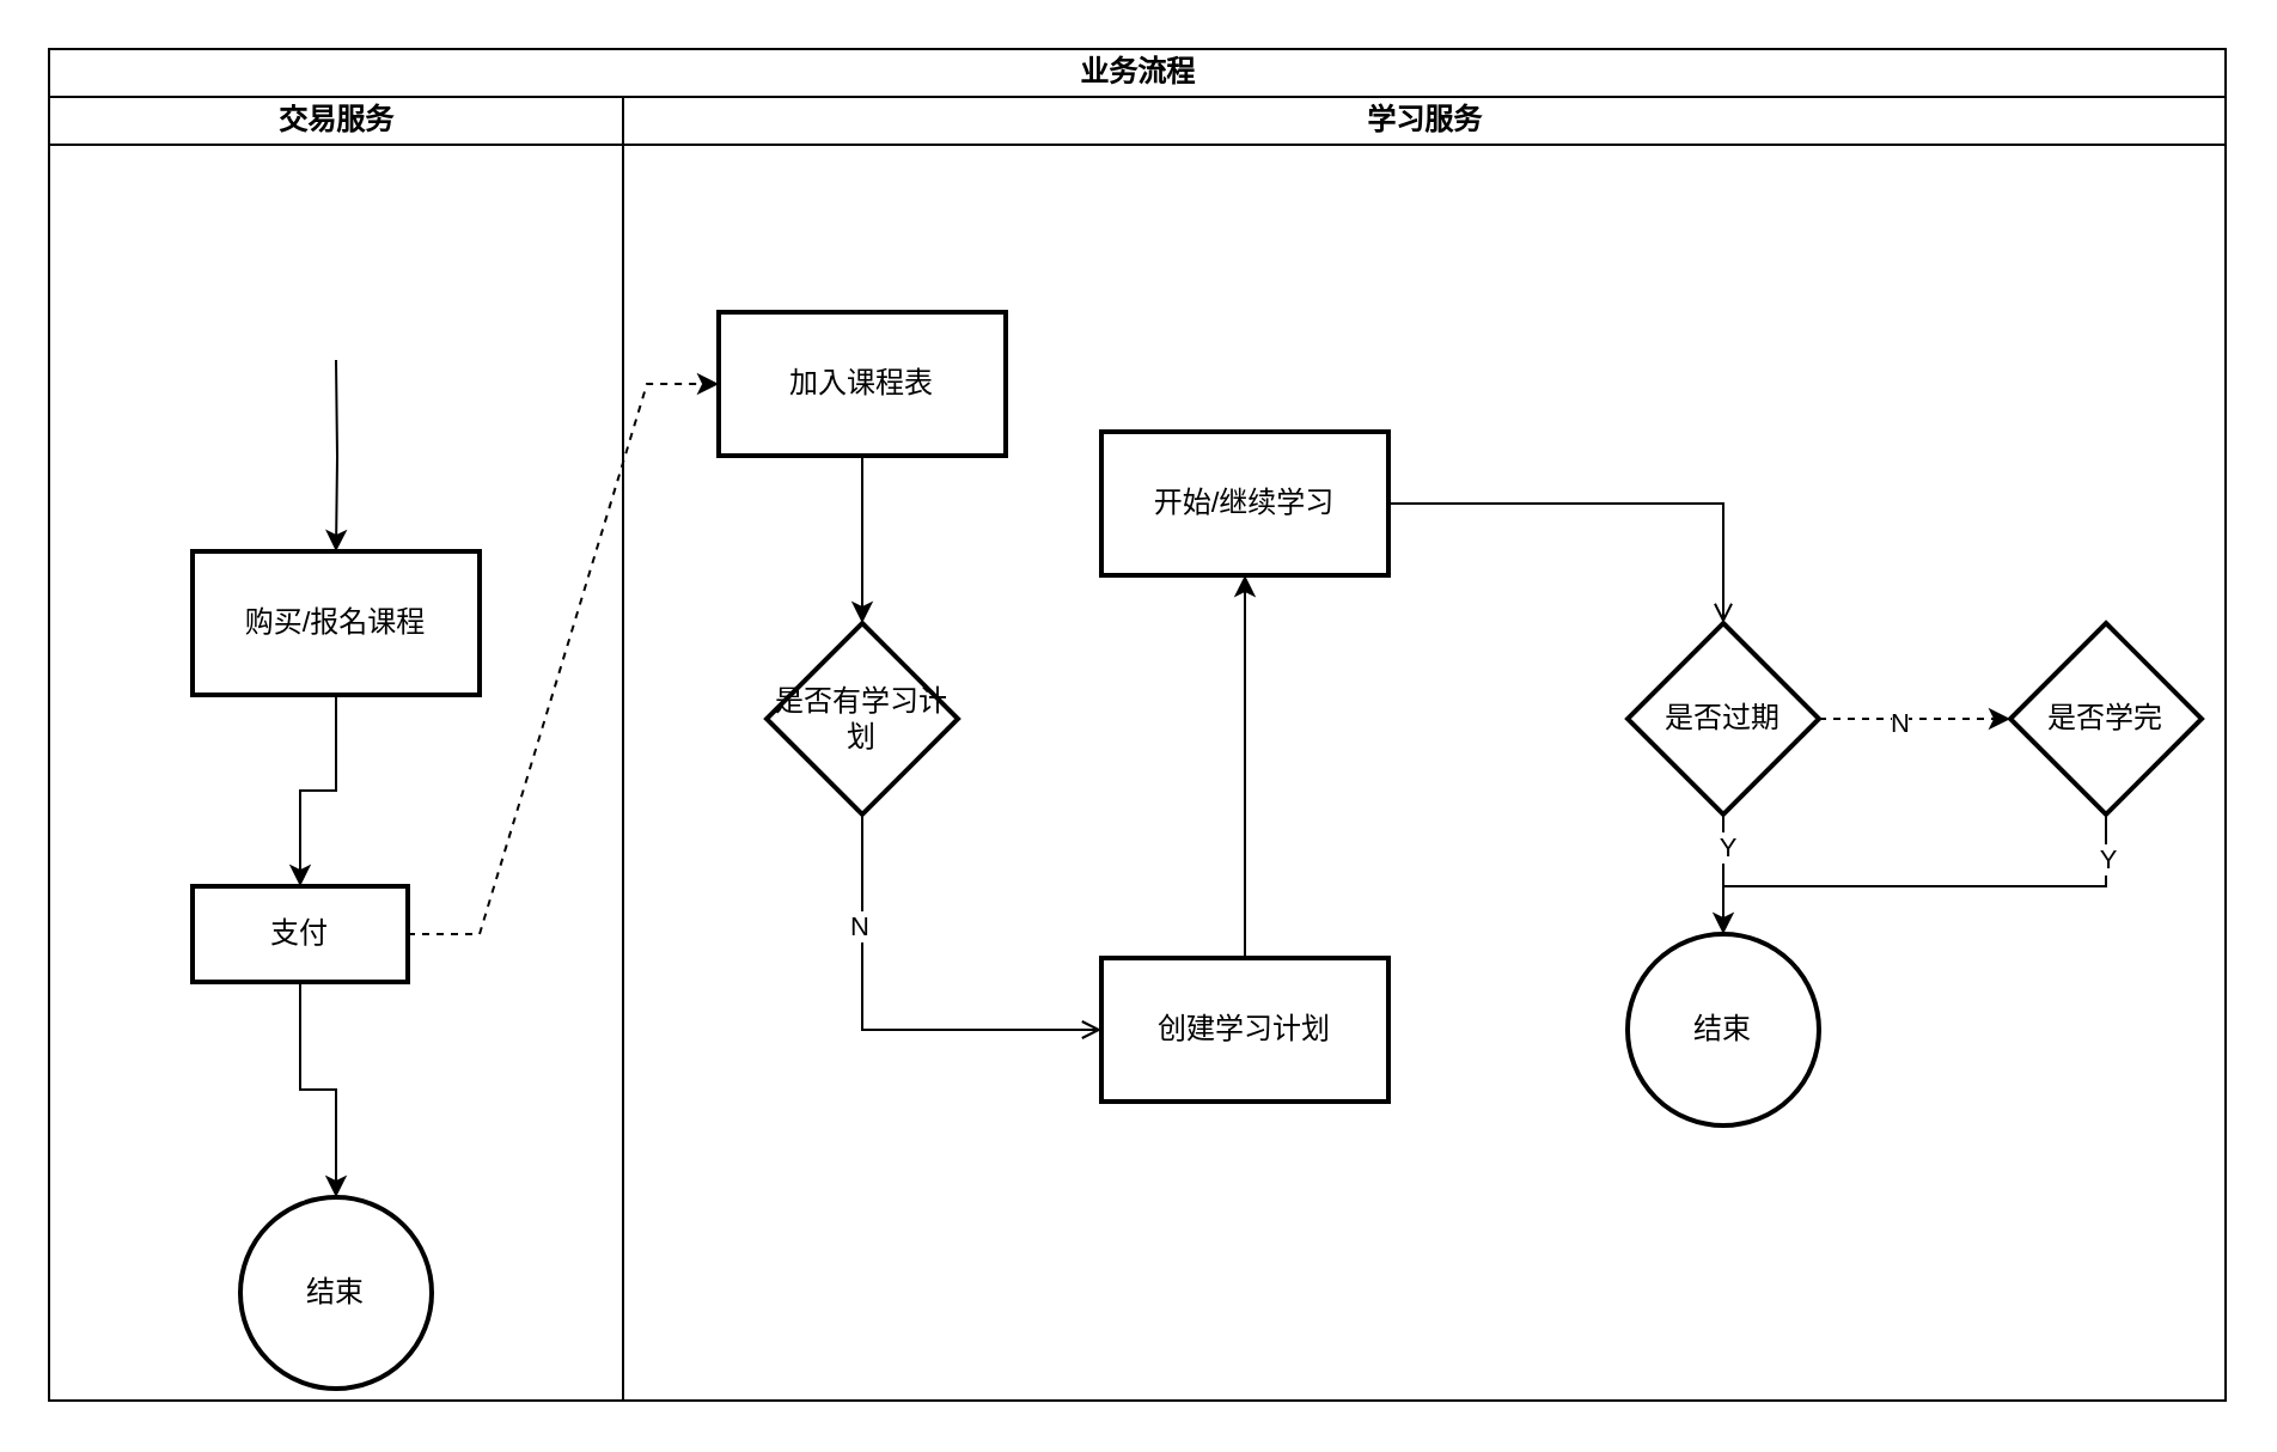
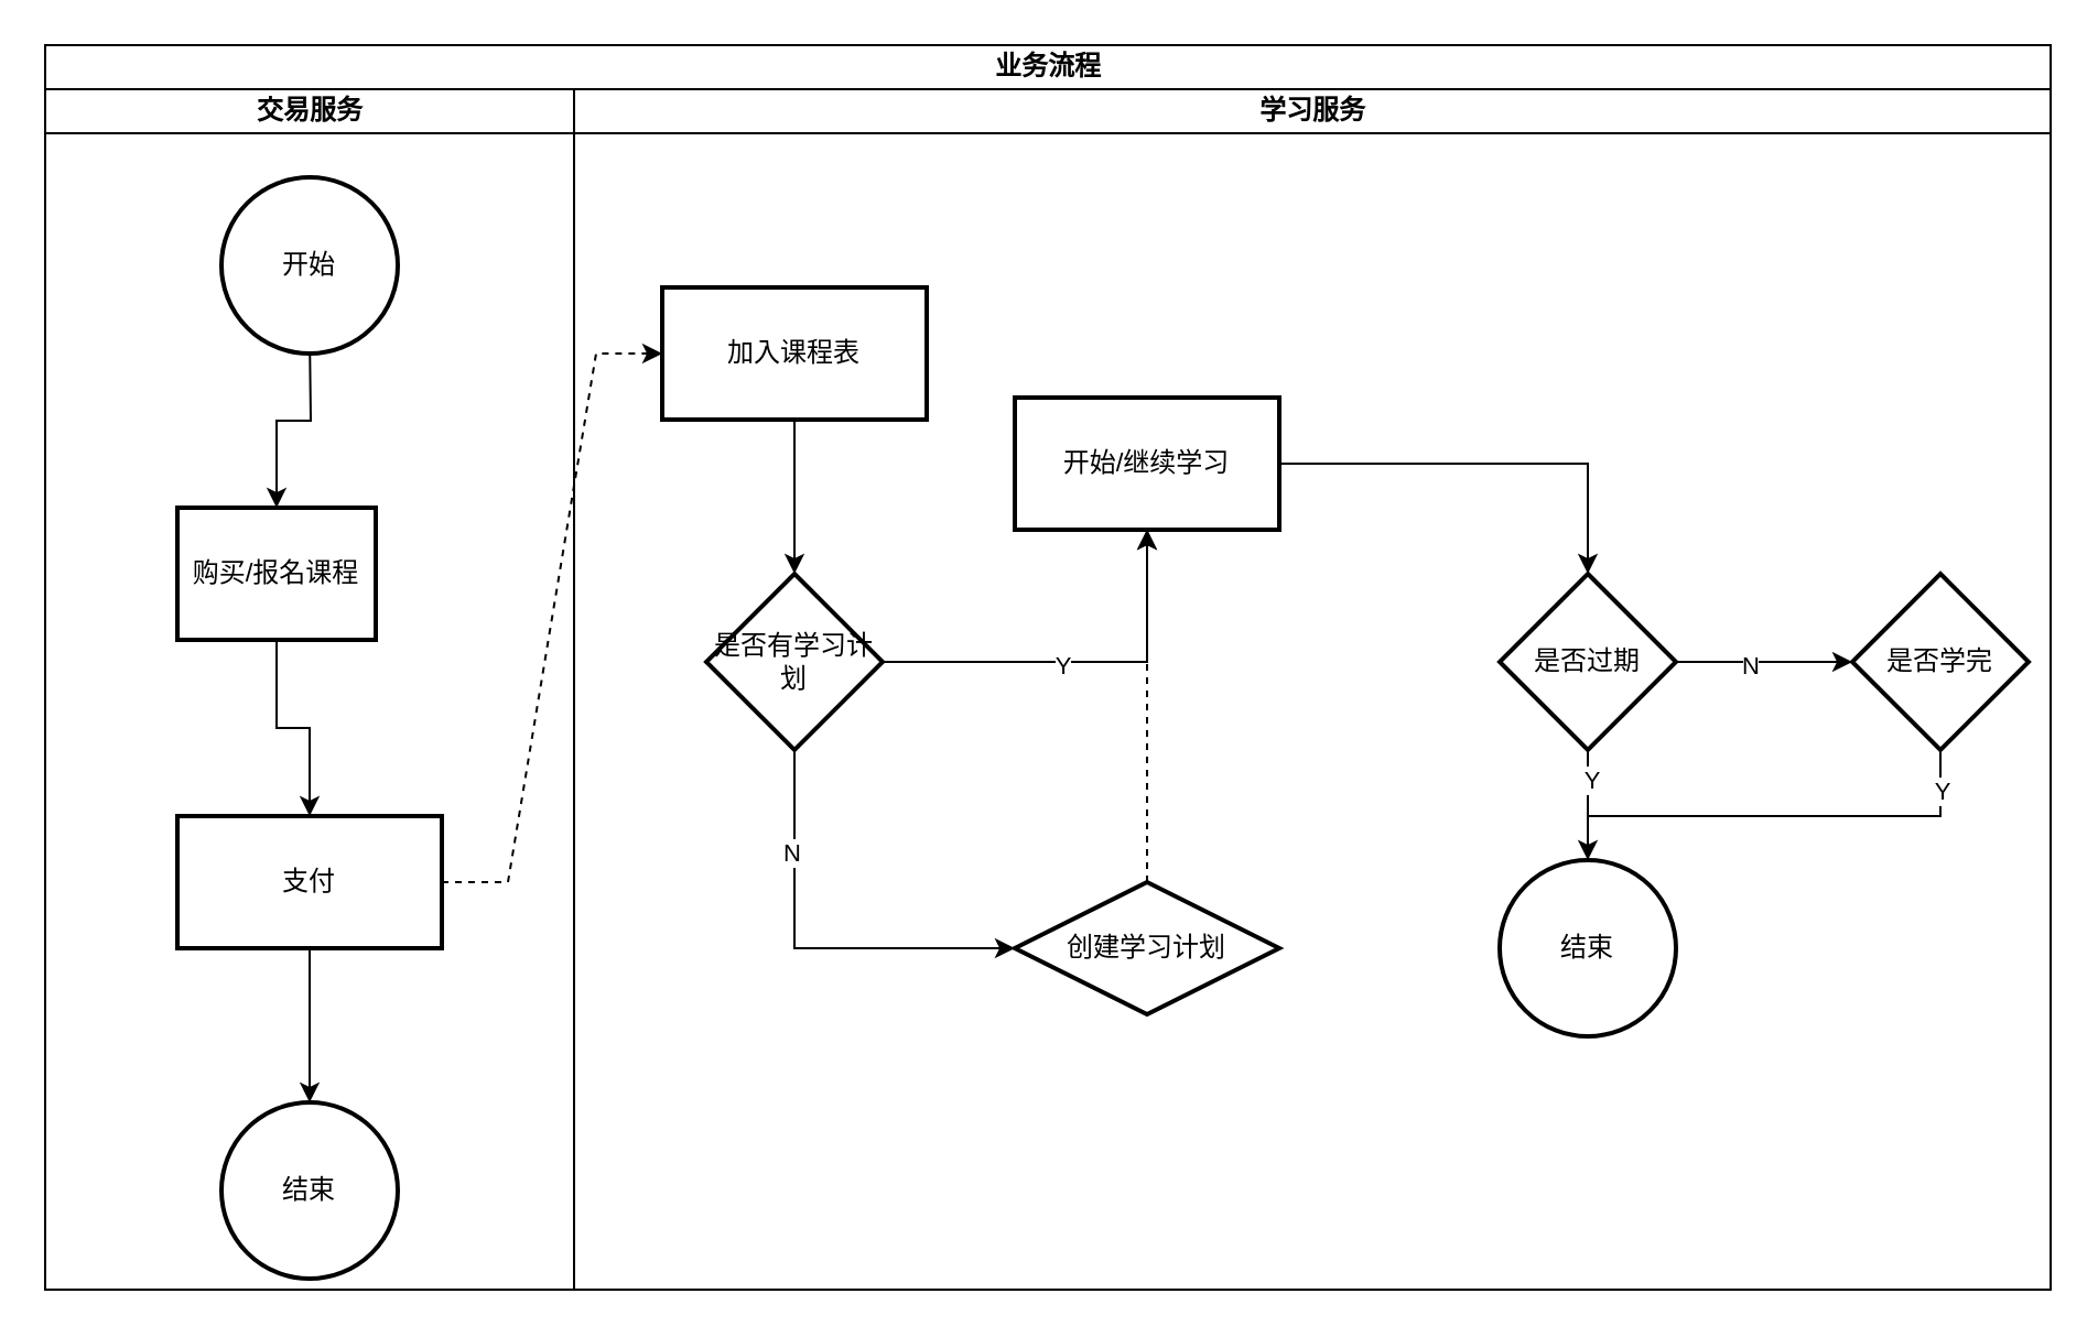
  <mxCell id="0" />
  <mxCell id="1" parent="0" />
  <mxCell id="2" value="业务流程" style="swimlane;childLayout=stackLayout;resizeParent=1;resizeParentMax=0;startSize=20;html=1;" vertex="1" parent="1"><mxGeometry x="20" y="20" width="910" height="565" as="geometry"><mxRectangle x="160" y="95" width="70" height="30" as="alternateBounds" /></mxGeometry></mxCell>
  <mxCell id="3" value="交易服务" style="swimlane;startSize=20;html=1;direction=east;" vertex="1" parent="2"><mxGeometry y="20" width="240" height="545" as="geometry" /></mxCell>
  <mxCell id="4" value="" style="edgeStyle=orthogonalEdgeStyle;rounded=0;orthogonalLoop=1;jettySize=auto;html=1;" edge="1" parent="3" target="6"><mxGeometry relative="1" as="geometry"><mxPoint x="120" y="110" as="sourcePoint" /></mxGeometry></mxCell>
  <mxCell id="5" value="" style="edgeStyle=orthogonalEdgeStyle;rounded=0;orthogonalLoop=1;jettySize=auto;html=1;" edge="1" parent="3" source="6" target="8"><mxGeometry relative="1" as="geometry" /></mxCell>
- <mxCell id="6" value="购买/报名课程" style="whiteSpace=wrap;html=1;strokeWidth=2;" vertex="1" parent="3"><mxGeometry x="60" y="190" width="120" height="60" as="geometry" /></mxCell>
+ <mxCell id="6" value="购买/报名课程" style="whiteSpace=wrap;html=1;strokeWidth=2;" vertex="1" parent="3"><mxGeometry x="60" y="190" width="90" height="60" as="geometry" /></mxCell>
  <mxCell id="7" value="" style="edgeStyle=orthogonalEdgeStyle;rounded=0;orthogonalLoop=1;jettySize=auto;html=1;" edge="1" parent="3" source="8" target="9"><mxGeometry relative="1" as="geometry" /></mxCell>
- <mxCell id="8" value="支付" style="whiteSpace=wrap;html=1;strokeWidth=2;" vertex="1" parent="3"><mxGeometry x="60" y="330" width="90" height="40" as="geometry" /></mxCell>
+ <mxCell id="8" value="支付" style="whiteSpace=wrap;html=1;strokeWidth=2;" vertex="1" parent="3"><mxGeometry x="60" y="330" width="120" height="60" as="geometry" /></mxCell>
  <mxCell id="9" value="结束" style="ellipse;whiteSpace=wrap;html=1;strokeWidth=2;" vertex="1" parent="3"><mxGeometry x="80" y="460" width="80" height="80" as="geometry" /></mxCell>
+ <mxCell id="10" value="开始" style="ellipse;whiteSpace=wrap;html=1;strokeWidth=2;" vertex="1" parent="3"><mxGeometry x="80" y="40" width="80" height="80" as="geometry" /></mxCell>
  <mxCell id="11" value="学习服务" style="swimlane;startSize=20;html=1;" vertex="1" parent="2"><mxGeometry x="240" y="20" width="670" height="545" as="geometry"><mxRectangle x="240" y="20" width="40" height="460" as="alternateBounds" /></mxGeometry></mxCell>
  <mxCell id="12" value="" style="edgeStyle=orthogonalEdgeStyle;rounded=0;orthogonalLoop=1;jettySize=auto;html=1;" edge="1" parent="11" source="13" target="18"><mxGeometry relative="1" as="geometry" /></mxCell>
  <mxCell id="13" value="加入课程表" style="whiteSpace=wrap;html=1;strokeWidth=2;" vertex="1" parent="11"><mxGeometry x="40" y="90" width="120" height="60" as="geometry" /></mxCell>
- <mxCell id="16" style="edgeStyle=orthogonalEdgeStyle;rounded=0;orthogonalLoop=1;jettySize=auto;html=1;entryX=0;entryY=0.5;entryDx=0;entryDy=0;endArrow=open;" edge="1" parent="11" source="18" target="22"><mxGeometry relative="1" as="geometry"><Array as="points"><mxPoint x="100" y="390" /></Array></mxGeometry></mxCell>
+ <mxCell id="14" value="" style="edgeStyle=orthogonalEdgeStyle;rounded=0;orthogonalLoop=1;jettySize=auto;html=1;" edge="1" parent="11" source="18" target="20"><mxGeometry relative="1" as="geometry" /></mxCell>
+ <mxCell id="15" value="Y" style="edgeLabel;html=1;align=center;verticalAlign=middle;resizable=0;points=[];" vertex="1" connectable="0" parent="14"><mxGeometry x="-0.1" y="-1" relative="1" as="geometry"><mxPoint as="offset" /></mxGeometry></mxCell>
+ <mxCell id="16" style="edgeStyle=orthogonalEdgeStyle;rounded=0;orthogonalLoop=1;jettySize=auto;html=1;entryX=0;entryY=0.5;entryDx=0;entryDy=0;" edge="1" parent="11" source="18" target="22"><mxGeometry relative="1" as="geometry"><Array as="points"><mxPoint x="100" y="390" /></Array></mxGeometry></mxCell>
  <mxCell id="17" value="N" style="edgeLabel;html=1;align=center;verticalAlign=middle;resizable=0;points=[];" vertex="1" connectable="0" parent="16"><mxGeometry x="-0.516" y="-2" relative="1" as="geometry"><mxPoint as="offset" /></mxGeometry></mxCell>
  <mxCell id="18" value="是否有学习计划" style="rhombus;whiteSpace=wrap;html=1;strokeWidth=2;" vertex="1" parent="11"><mxGeometry x="60" y="220" width="80" height="80" as="geometry" /></mxCell>
- <mxCell id="19" value="" style="edgeStyle=orthogonalEdgeStyle;rounded=0;orthogonalLoop=1;jettySize=auto;html=1;endArrow=open;" edge="1" parent="11" source="20" target="27"><mxGeometry relative="1" as="geometry" /></mxCell>
+ <mxCell id="19" value="" style="edgeStyle=orthogonalEdgeStyle;rounded=0;orthogonalLoop=1;jettySize=auto;html=1;" edge="1" parent="11" source="20" target="27"><mxGeometry relative="1" as="geometry" /></mxCell>
  <mxCell id="20" value="开始/继续学习" style="whiteSpace=wrap;html=1;strokeWidth=2;" vertex="1" parent="11"><mxGeometry x="200" y="140" width="120" height="60" as="geometry" /></mxCell>
- <mxCell id="21" value="" style="edgeStyle=orthogonalEdgeStyle;rounded=0;orthogonalLoop=1;jettySize=auto;html=1;" edge="1" parent="11" source="22" target="20"><mxGeometry relative="1" as="geometry" /></mxCell>
- <mxCell id="22" value="创建学习计划" style="whiteSpace=wrap;html=1;strokeWidth=2;" vertex="1" parent="11"><mxGeometry x="200" y="360" width="120" height="60" as="geometry" /></mxCell>
+ <mxCell id="21" value="" style="edgeStyle=orthogonalEdgeStyle;rounded=0;orthogonalLoop=1;jettySize=auto;html=1;dashed=1;" edge="1" parent="11" source="22" target="20"><mxGeometry relative="1" as="geometry" /></mxCell>
+ <mxCell id="22" value="创建学习计划" style="rhombus;whiteSpace=wrap;html=1;strokeWidth=2;" vertex="1" parent="11"><mxGeometry x="200" y="360" width="120" height="60" as="geometry" /></mxCell>
  <mxCell id="23" value="" style="edgeStyle=orthogonalEdgeStyle;rounded=0;orthogonalLoop=1;jettySize=auto;html=1;" edge="1" parent="11" source="27" target="28"><mxGeometry relative="1" as="geometry" /></mxCell>
  <mxCell id="24" value="Y" style="edgeLabel;html=1;align=center;verticalAlign=middle;resizable=0;points=[];" vertex="1" connectable="0" parent="23"><mxGeometry x="-0.48" y="1" relative="1" as="geometry"><mxPoint as="offset" /></mxGeometry></mxCell>
- <mxCell id="25" value="" style="edgeStyle=orthogonalEdgeStyle;rounded=0;orthogonalLoop=1;jettySize=auto;html=1;dashed=1;" edge="1" parent="11" source="27" target="31"><mxGeometry relative="1" as="geometry" /></mxCell>
+ <mxCell id="25" value="" style="edgeStyle=orthogonalEdgeStyle;rounded=0;orthogonalLoop=1;jettySize=auto;html=1;" edge="1" parent="11" source="27" target="31"><mxGeometry relative="1" as="geometry" /></mxCell>
  <mxCell id="26" value="N" style="edgeLabel;html=1;align=center;verticalAlign=middle;resizable=0;points=[];" vertex="1" connectable="0" parent="25"><mxGeometry x="-0.175" y="-1" relative="1" as="geometry"><mxPoint as="offset" /></mxGeometry></mxCell>
  <mxCell id="27" value="是否过期" style="rhombus;whiteSpace=wrap;html=1;strokeWidth=2;" vertex="1" parent="11"><mxGeometry x="420" y="220" width="80" height="80" as="geometry" /></mxCell>
  <mxCell id="28" value="结束" style="ellipse;whiteSpace=wrap;html=1;strokeWidth=2;" vertex="1" parent="11"><mxGeometry x="420" y="350" width="80" height="80" as="geometry" /></mxCell>
  <mxCell id="29" style="edgeStyle=orthogonalEdgeStyle;rounded=0;orthogonalLoop=1;jettySize=auto;html=1;endArrow=none;endFill=0;" edge="1" parent="11" source="31"><mxGeometry relative="1" as="geometry"><mxPoint x="460" y="330" as="targetPoint" /><Array as="points"><mxPoint x="620" y="330" /></Array></mxGeometry></mxCell>
  <mxCell id="30" value="Y" style="edgeLabel;html=1;align=center;verticalAlign=middle;resizable=0;points=[];" vertex="1" connectable="0" parent="29"><mxGeometry x="-0.81" relative="1" as="geometry"><mxPoint as="offset" /></mxGeometry></mxCell>
  <mxCell id="31" value="是否学完" style="rhombus;whiteSpace=wrap;html=1;strokeWidth=2;" vertex="1" parent="11"><mxGeometry x="580" y="220" width="80" height="80" as="geometry" /></mxCell>
  <mxCell id="32" value="" style="endArrow=classic;dashed=1;html=1;rounded=0;exitX=1;exitY=0.5;exitDx=0;exitDy=0;edgeStyle=entityRelationEdgeStyle;endFill=1;" edge="1" parent="1" source="8"><mxGeometry width="50" height="50" relative="1" as="geometry"><mxPoint x="380" y="410" as="sourcePoint" /><mxPoint x="300" y="160" as="targetPoint" /></mxGeometry></mxCell>
